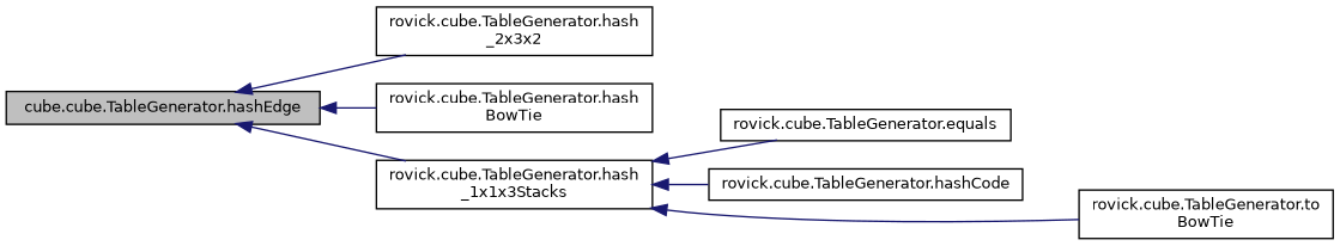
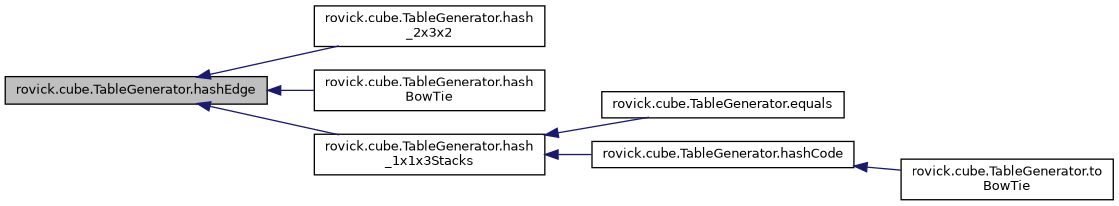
  digraph {
    rankdir=LR
    node [color=black fillcolor=white fontname=Helvetica fontsize=10 shape=record style=filled]
    edge [color=midnightblue dir=back fontname=Helvetica fontsize=10 labelfontname=Helvetica labelfontsize=10 style=solid]
-   n1 [fillcolor=grey75 fontcolor=black height=0.2 label="cube.cube.TableGenerator.hashEdge" width=0.4]
+   n1 [fillcolor=grey75 fontcolor=black height=0.2 label="rovick.cube.TableGenerator.hashEdge" width=0.4]
    n2 [height=0.2 label="rovick.cube.TableGenerator.hash\l_2x3x2" width=0.4]
    n3 [height=0.2 label="rovick.cube.TableGenerator.hash\lBowTie" width=0.4]
    n4 [height=0.2 label="rovick.cube.TableGenerator.hash\l_1x1x3Stacks" width=0.4]
    n5 [height=0.2 label="rovick.cube.TableGenerator.equals" width=0.4]
    n6 [height=0.2 label="rovick.cube.TableGenerator.hashCode" width=0.4]
    n7 [height=0.2 label="rovick.cube.TableGenerator.to\lBowTie" width=0.4]
    n1 -> n2
    n1 -> n3
    n1 -> n4
    n4 -> n5
    n4 -> n6
-   n4 -> n7
+   n6 -> n7
  }
